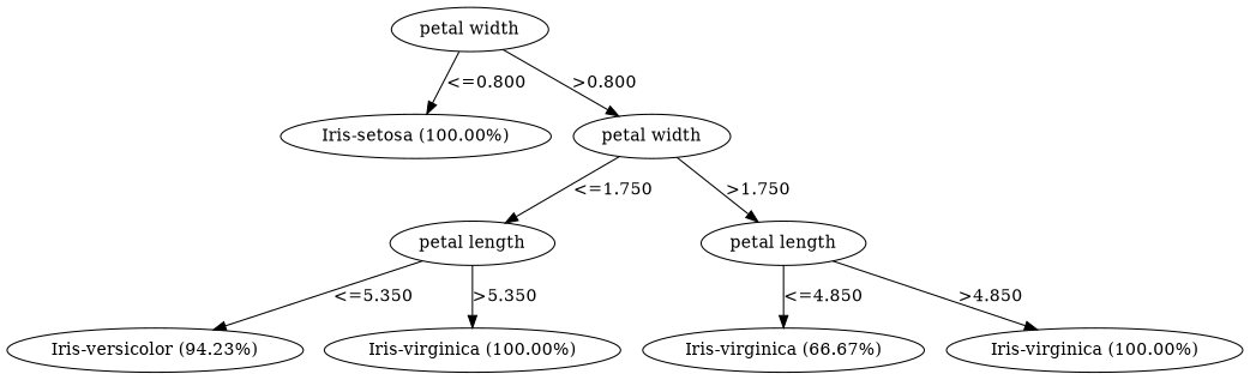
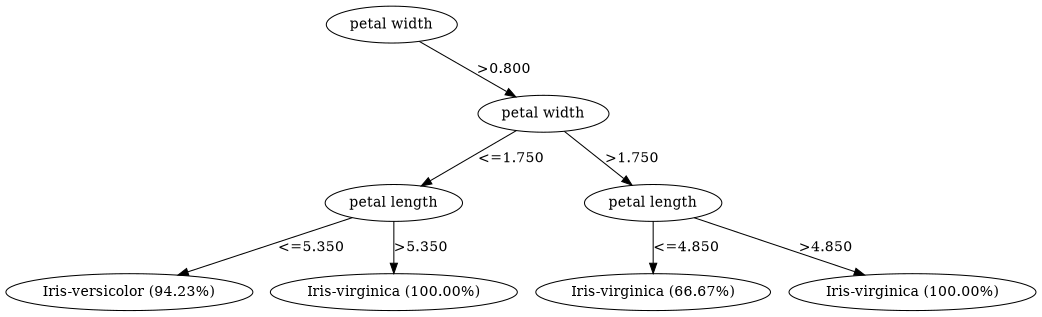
  digraph {
    node [shape=oval]
    n1 [label="petal width"]
-   n2 [label="Iris-setosa (100.00%)"]
    n3 [label="petal width"]
    n4 [label="petal length"]
    n5 [label="petal length"]
    n6 [label="Iris-versicolor (94.23%)"]
    n7 [label="Iris-virginica (100.00%)"]
    n8 [label="Iris-virginica (66.67%)"]
    n9 [label="Iris-virginica (100.00%)"]
-   n1 -> n2 [label="<=0.800"]
    n1 -> n3 [label=">0.800"]
    n3 -> n4 [label="<=1.750"]
    n3 -> n5 [label=">1.750"]
    n4 -> n6 [label="<=5.350"]
    n4 -> n7 [label=">5.350"]
    n5 -> n8 [label="<=4.850"]
    n5 -> n9 [label=">4.850"]
  }
